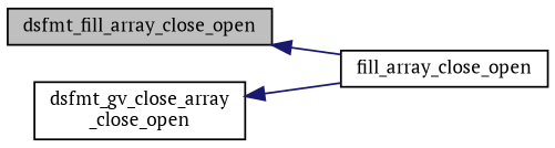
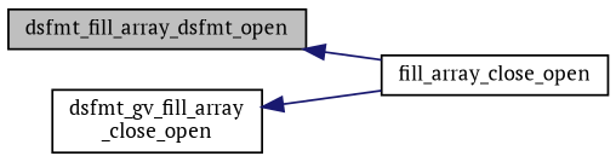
  digraph {
    fontname="PT Serif"
    rankdir=LR
    node [color=black fillcolor=white fontname="PT Serif" fontsize=10 shape=record style=filled]
    edge [color=midnightblue dir=back fontname="PT Serif" fontsize=10 labelfontname=Helvetica labelfontsize=10 style=solid]
-   n1 [fillcolor=grey75 fontcolor=black height=0.2 label=dsfmt_fill_array_close_open width=0.4]
+   n1 [fillcolor=grey75 fontcolor=black height=0.2 label=dsfmt_fill_array_dsfmt_open width=0.4]
    n2 [height=0.2 label=fill_array_close_open width=0.4]
-   n3 [height=0.2 label="dsfmt_gv_close_array\l_close_open" width=0.4]
+   n3 [height=0.2 label="dsfmt_gv_fill_array\l_close_open" width=0.4]
    n1 -> n2
    n3 -> n2
  }
